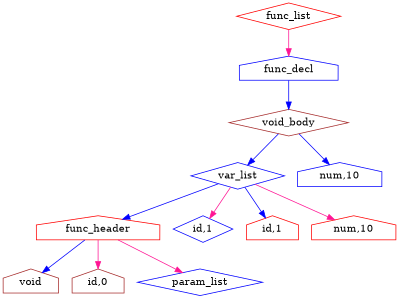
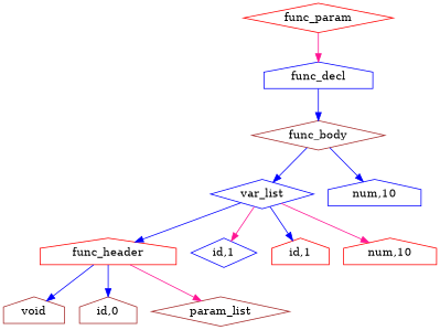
  digraph {
    ordering=out
    node [color=red shape=house]
    edge [color=blue]
-   n1 [label=func_list shape=diamond]
+   n1 [label=func_param shape=diamond]
    n2 [color=blue label=func_decl]
-   n3 [color=brown label=void_body shape=diamond]
+   n3 [color=brown label=func_body shape=diamond]
    n4 [label=func_header]
    n5 [color=brown label=void]
    n6 [color=brown label="id,0"]
-   n7 [color=blue label=param_list shape=diamond]
+   n7 [color=brown label=param_list shape=diamond]
    n8 [color=blue label=var_list shape=diamond]
    n9 [color=blue label="num,10"]
    n10 [color=blue label="id,1" shape=diamond]
    n11 [label="id,1"]
    n12 [label="num,10"]
    n1 -> n2 [color=deeppink]
    n2 -> n3
    n3 -> n8
    n3 -> n9
    n4 -> n5
-   n4 -> n6 [color=deeppink]
+   n4 -> n6
    n4 -> n7 [color=deeppink]
    n8 -> n4
    n8 -> n10 [color=deeppink]
    n8 -> n11
    n8 -> n12 [color=deeppink]
  }
